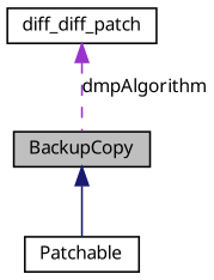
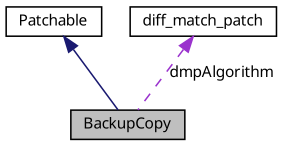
  digraph {
    node [color=black fillcolor=white fontname="FreeSans.ttf" fontsize=10 shape=record style=filled]
    edge [dir=back fontname="FreeSans.ttf" fontsize=10 labelfontname="FreeSans.ttf" labelfontsize=10]
    n1 [fillcolor=grey75 fontcolor=black height=0.2 label=BackupCopy width=0.4]
    n2 [height=0.2 label=Patchable width=0.4]
-   n3 [height=0.2 label=diff_diff_patch width=0.4]
-   n1 -> n2 [color=midnightblue style=solid]
+   n3 [height=0.2 label=diff_match_patch width=0.4]
+   n2 -> n1 [color=midnightblue style=solid]
    n3 -> n1 [color=darkorchid3 label=dmpAlgorithm style=dashed]
  }
